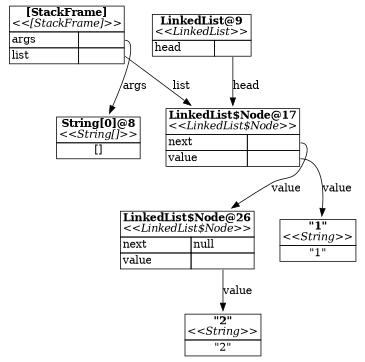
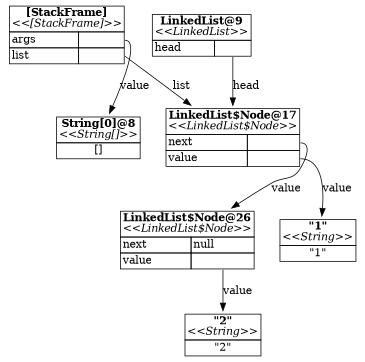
  digraph {
    node [shape=plaintext]
    edge [tailport=value]
    n1 [label=<<table border="0" cellborder="1" cellspacing="0">     <th><td colspan="2"><b>[StackFrame]</b><br/><i>&lt;&lt;[StackFrame]&gt;&gt;</i></td></th>     <tr><td align="left">args</td><td align="left" port="args"></td></tr>     <tr><td align="left">list</td><td align="left" port="list"></td></tr>   </table>>]
    n2 [label=<<table border="0" cellborder="1" cellspacing="0">     <th><td colspan="2"><b>String[0]@8</b><br/><i>&lt;&lt;String[]&gt;&gt;</i></td></th>     <tr><td colspan="2">[]</td></tr>   </table>>]
    n3 [label=<<table border="0" cellborder="1" cellspacing="0">     <th><td colspan="2"><b>LinkedList$Node@17</b><br/><i>&lt;&lt;LinkedList$Node&gt;&gt;</i></td></th>     <tr><td align="left">next</td><td align="left" port="next"></td></tr>     <tr><td align="left">value</td><td align="left" port="value"></td></tr>   </table>>]
    n4 [label=<<table border="0" cellborder="1" cellspacing="0">     <th><td colspan="2"><b>LinkedList@9</b><br/><i>&lt;&lt;LinkedList&gt;&gt;</i></td></th>     <tr><td align="left">head</td><td align="left" port="head"></td></tr>   </table>>]
    n5 [label=<<table border="0" cellborder="1" cellspacing="0">     <th><td colspan="2"><b>LinkedList$Node@26</b><br/><i>&lt;&lt;LinkedList$Node&gt;&gt;</i></td></th>     <tr><td align="left">next</td><td align="left" port="next">null</td></tr>     <tr><td align="left">value</td><td align="left" port="value"></td></tr>   </table>>]
    n6 [label=<<table border="0" cellborder="1" cellspacing="0">     <th><td colspan="2"><b>"1"</b><br/><i>&lt;&lt;String&gt;&gt;</i></td></th>     <tr><td colspan="2">"1"</td></tr>   </table>>]
    n7 [label=<<table border="0" cellborder="1" cellspacing="0">     <th><td colspan="2"><b>"2"</b><br/><i>&lt;&lt;String&gt;&gt;</i></td></th>     <tr><td colspan="2">"2"</td></tr>   </table>>]
-   n1 -> n2 [label=args tailport=args]
+   n1 -> n2 [label=value tailport=args]
    n1 -> n3 [label=list tailport=list]
    n3 -> n5 [label=value tailport=next]
    n3 -> n6 [label=value]
    n4 -> n3 [label=head tailport=head]
    n5 -> n7 [label=value]
  }
